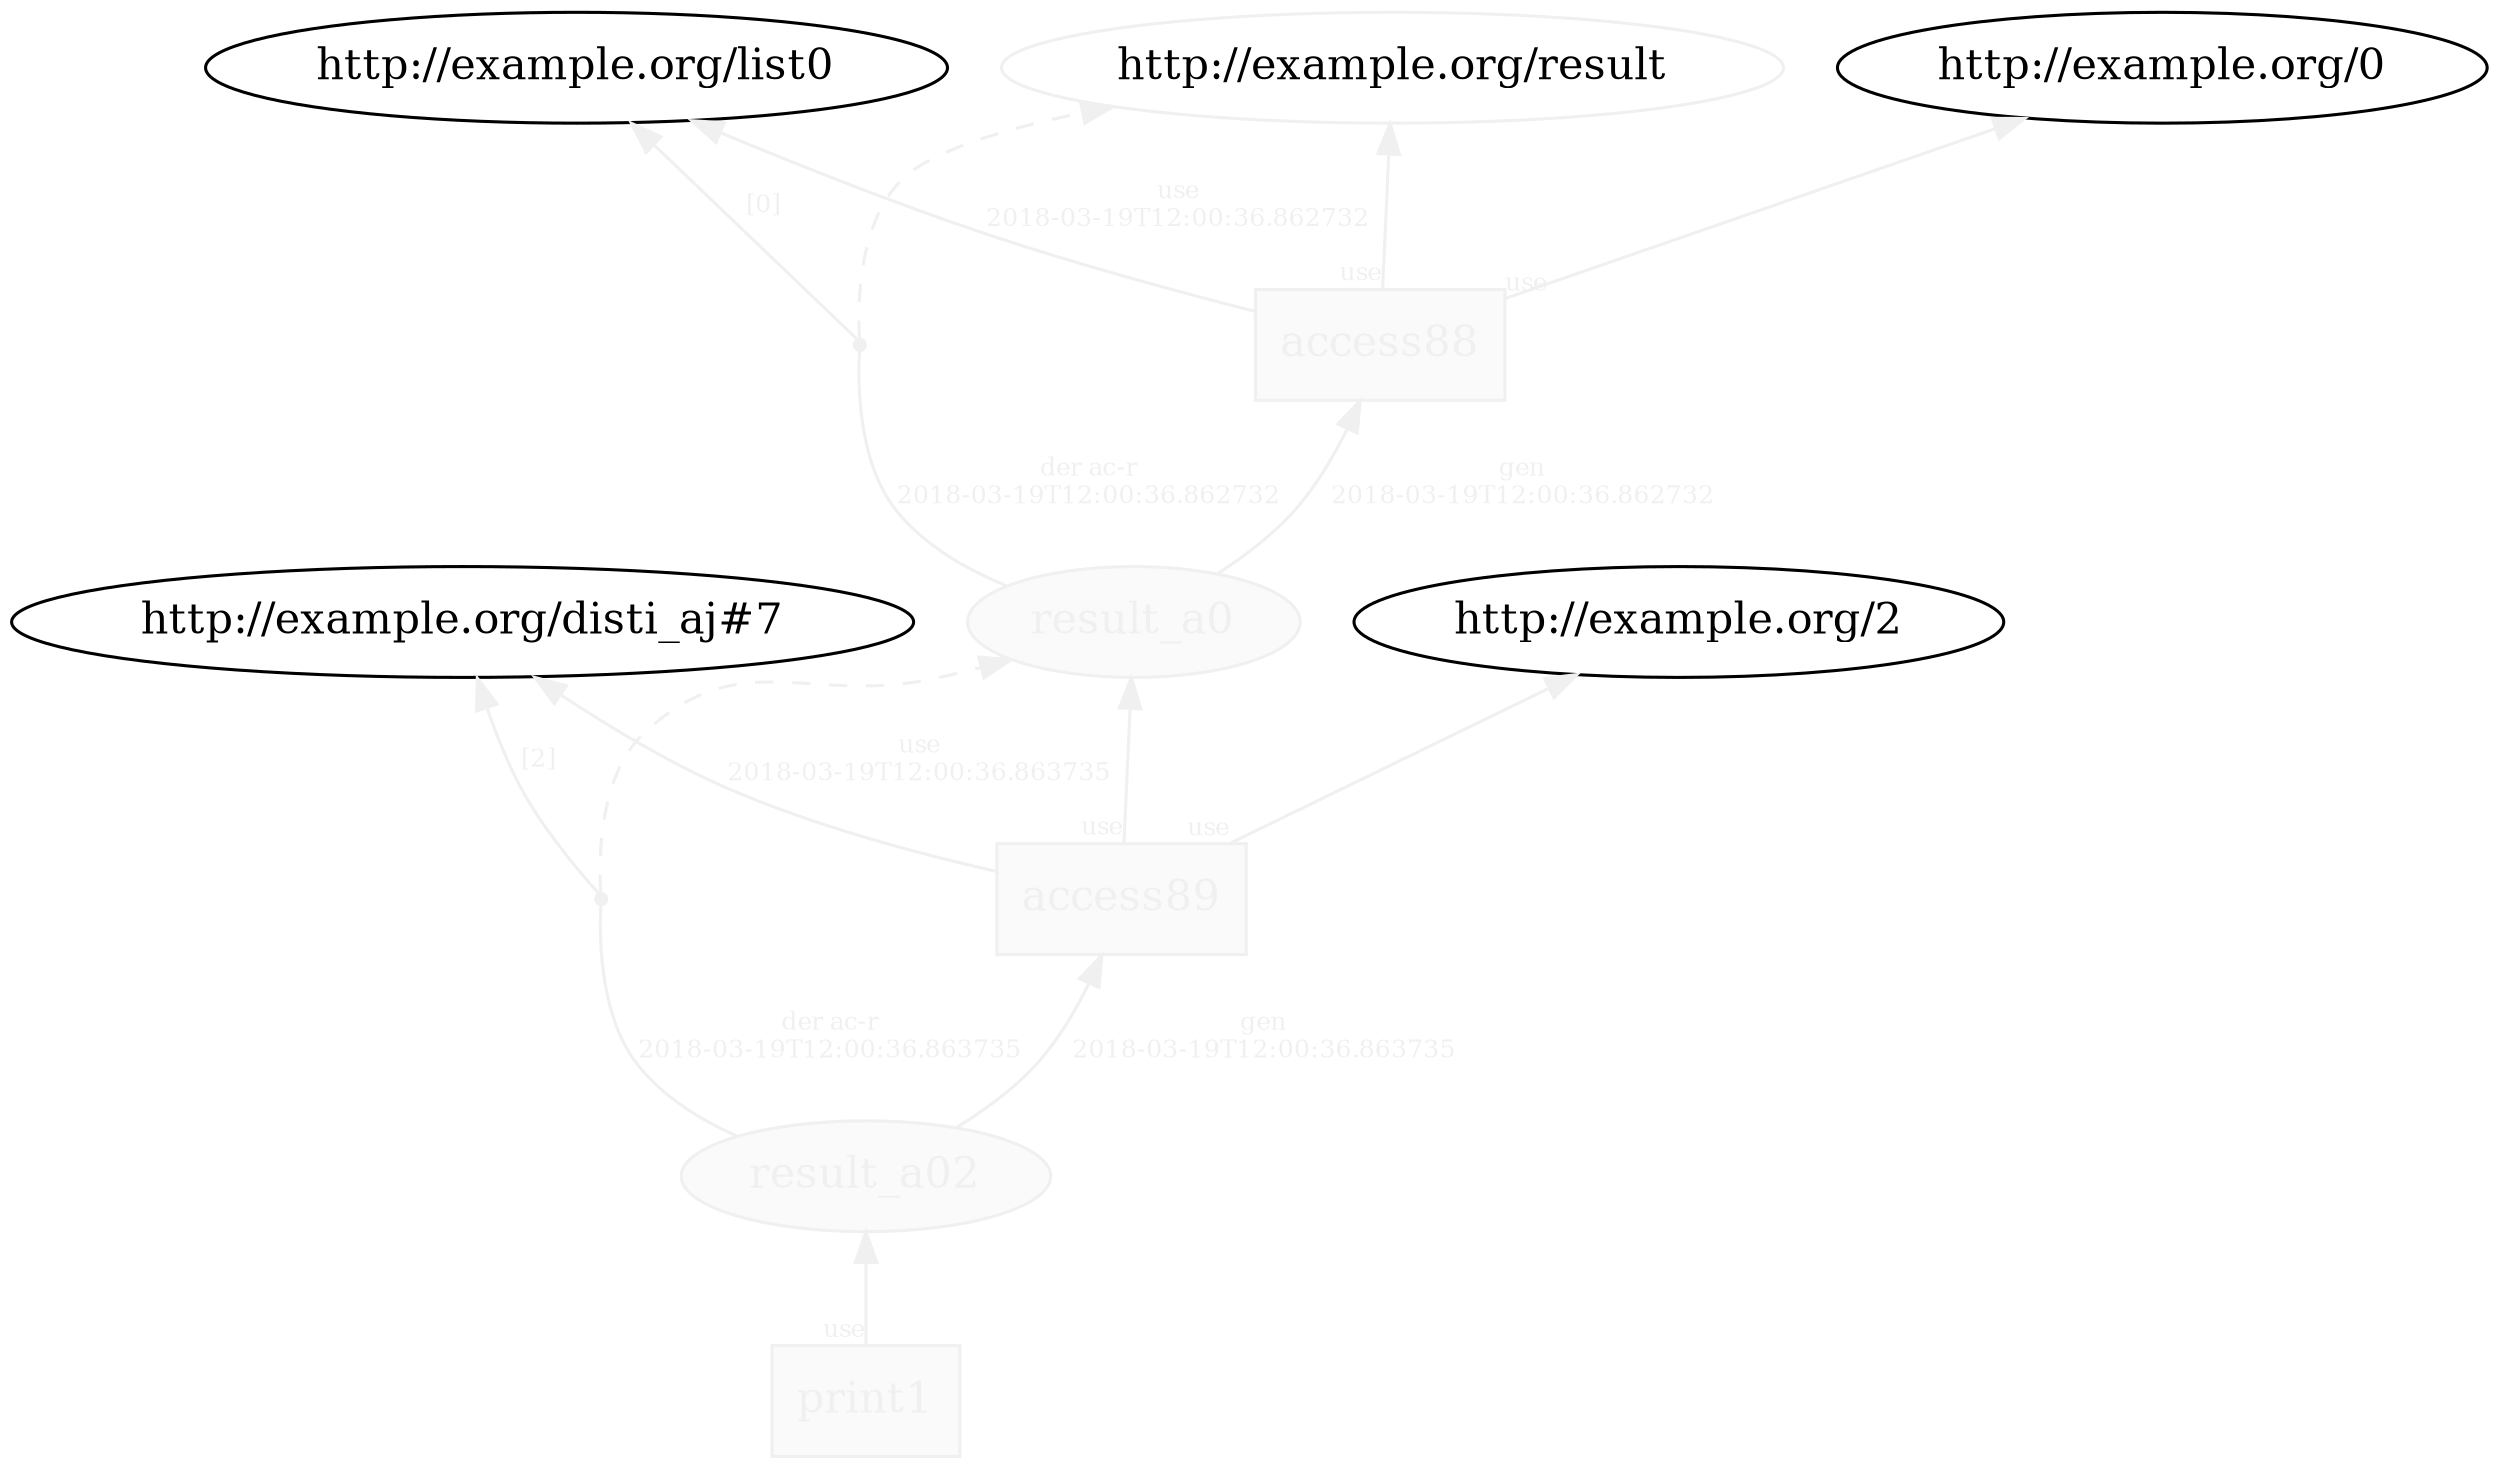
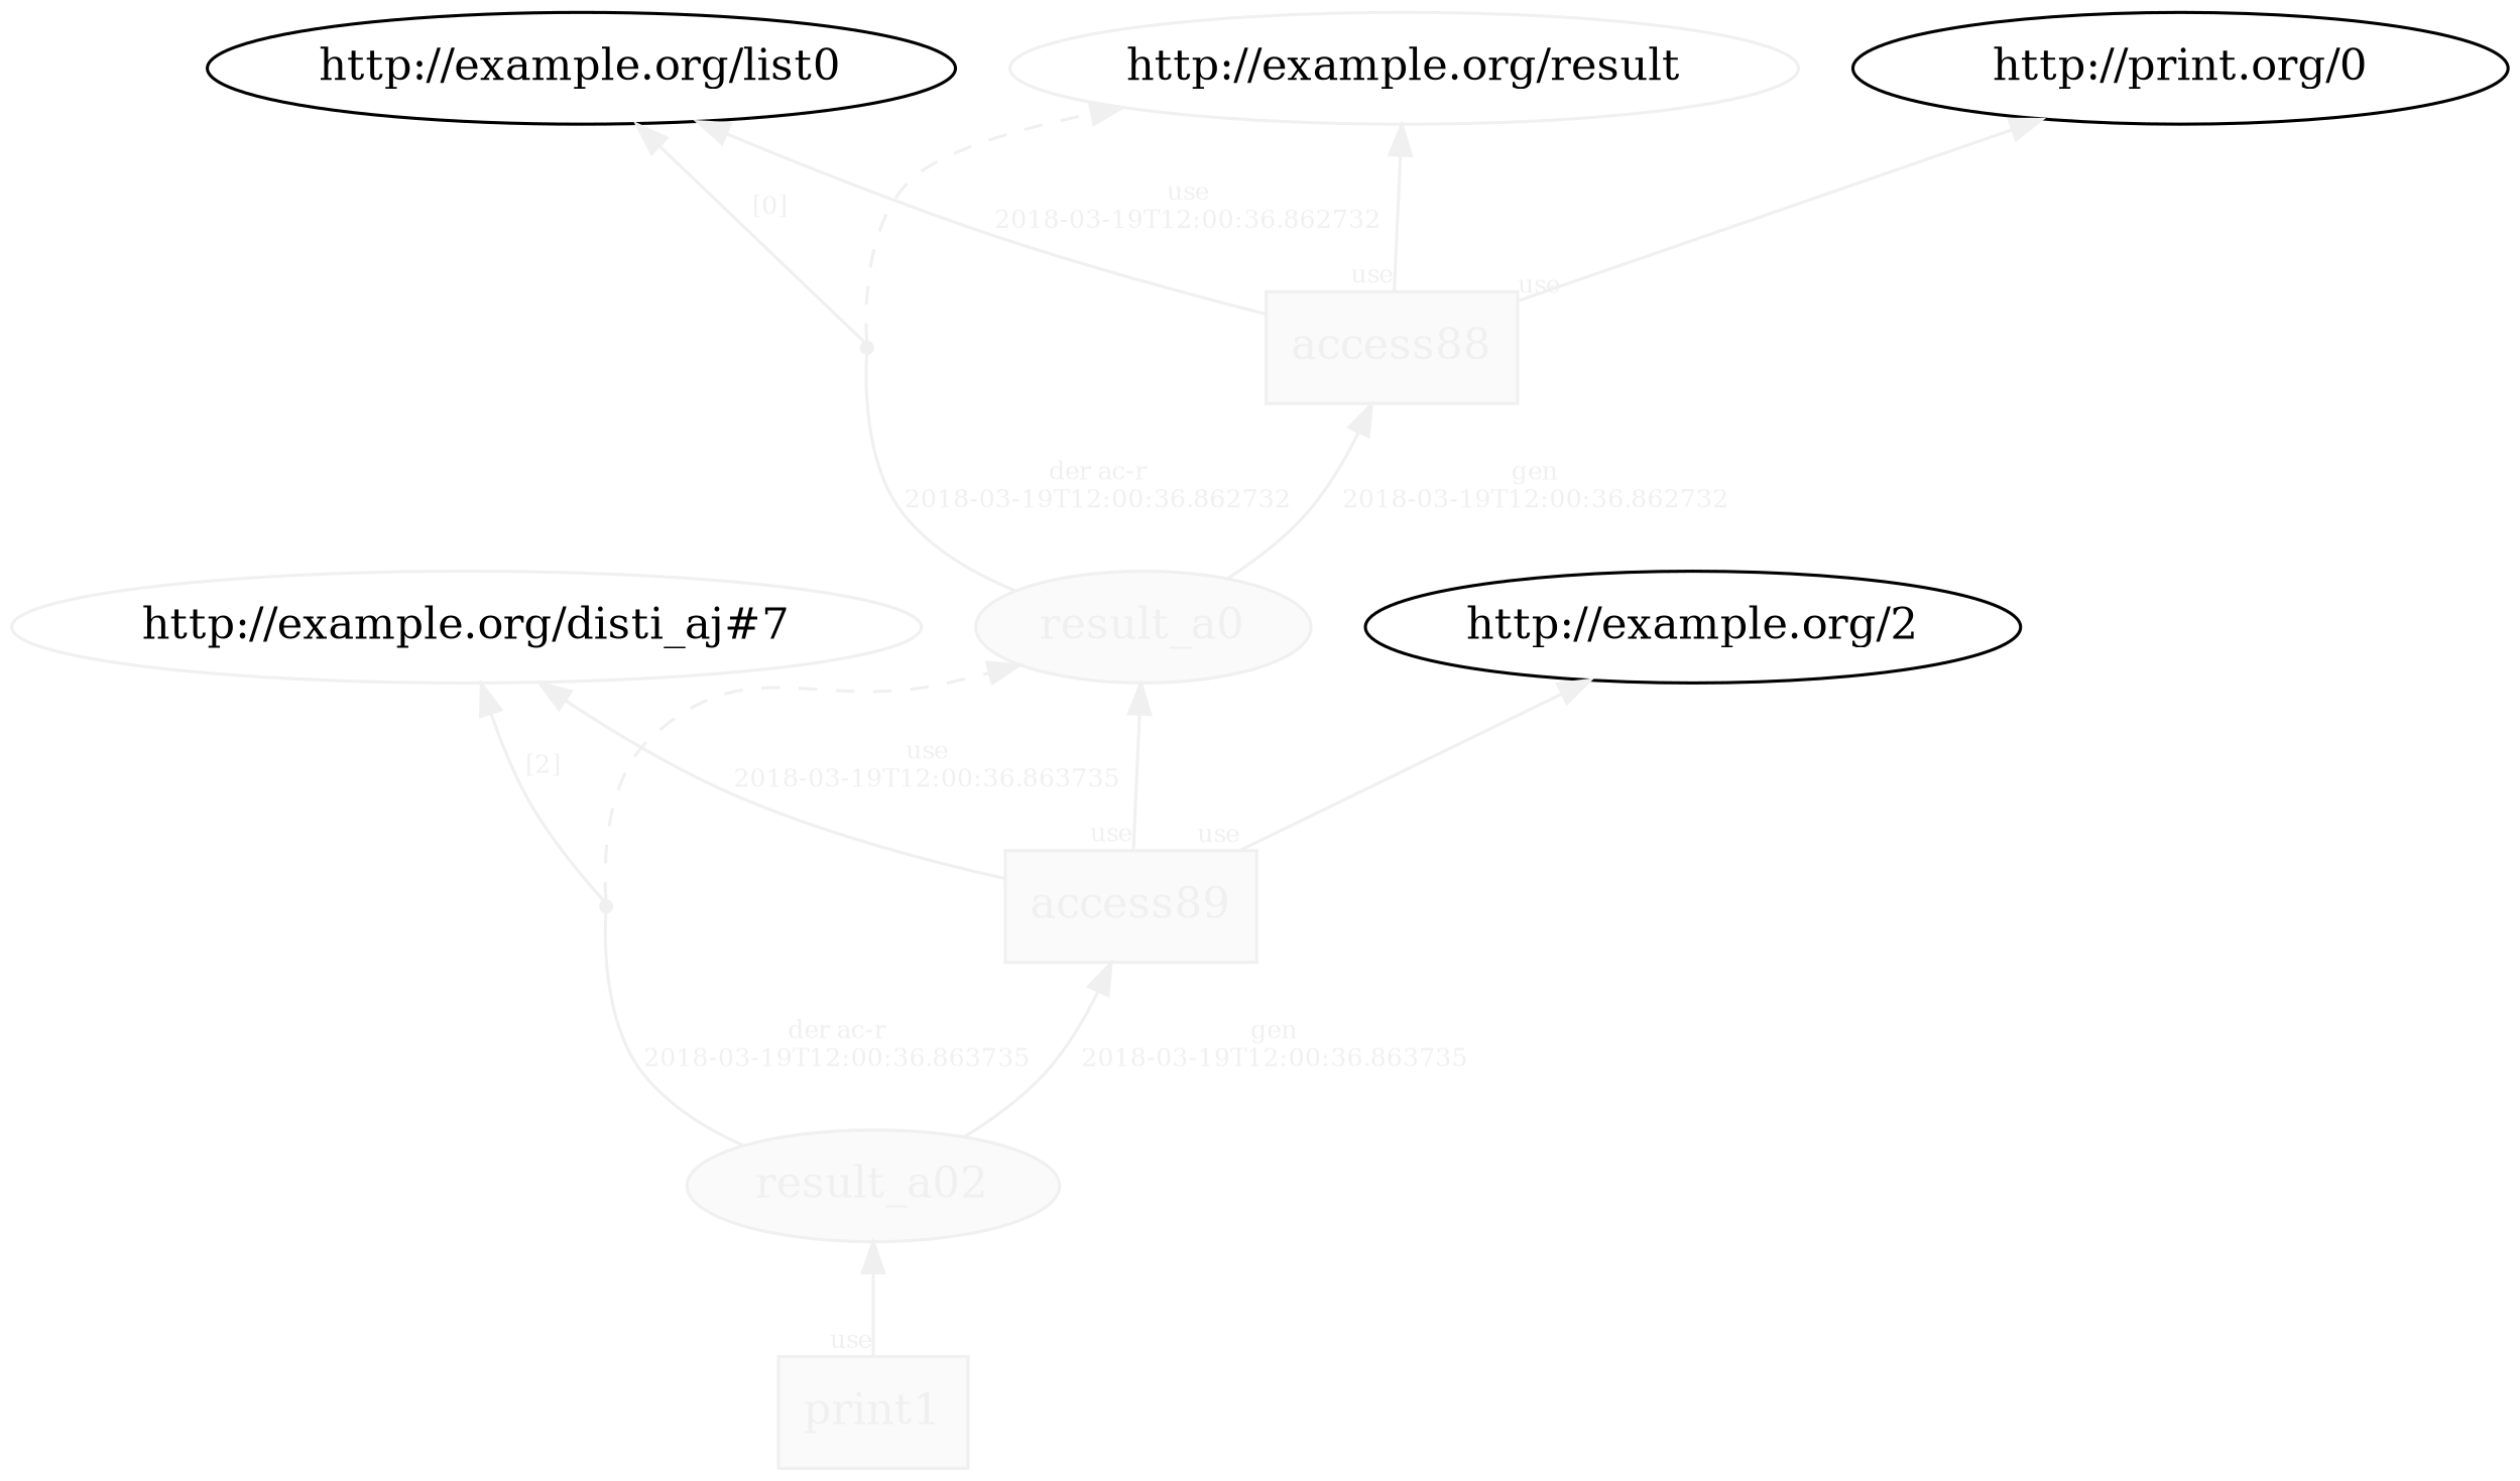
  digraph {
    rankdir=BT
    node [color="#F0F0F0" fontcolor="#F0F0F0"]
    edge [angle=60.0 color="#F0F0F0" distance=1.5 fontcolor="#F0F0F0" fontsize=8 rotation=20]
    n1 [fillcolor="#FAFAFA" label=result_a0 style=filled]
    n2 [fillcolor="#FAFAFA" label=access88 shape=polygon sides=4 style=filled]
    bn0 [shape=point]
    "http://example.org/result" [fontcolor=""]
    "http://example.org/list0" [color="" fontcolor=""]
-   "http://example.org/0" [color="" fontcolor=""]
+   "http://example.org/0" [label="http://print.org/0" color="" fontcolor=""]
    n7 [fillcolor="#FAFAFA" label=result_a02 style=filled]
    n8 [fillcolor="#FAFAFA" label=access89 shape=polygon sides=4 style=filled]
    bn1 [shape=point]
-   "http://example.org/disti_aj#7" [color="" fontcolor=""]
+   "http://example.org/disti_aj#7" [fontcolor=""]
    "http://example.org/2" [color="" fontcolor=""]
    n12 [fillcolor="#FAFAFA" label=print1 shape=polygon sides=4 style=filled]
    n1 -> n2 [label="gen\n2018-03-19T12:00:36.862732"]
    n1 -> bn0 [arrowhead=none label="der ac-r\n2018-03-19T12:00:36.862732"]
    n2 -> "http://example.org/result" [labelangle=60.0 labeldistance=1.5 labelfontsize=8 taillabel=use angle="" distance="" fontsize=""]
    n2 -> "http://example.org/list0" [label="use\n2018-03-19T12:00:36.862732"]
    n2 -> "http://example.org/0" [labelangle=60.0 labeldistance=1.5 labelfontsize=8 taillabel=use angle="" distance="" fontsize=""]
    bn0 -> "http://example.org/result" [style=dashed angle="" distance="" fontsize="" rotation=""]
    bn0 -> "http://example.org/list0" [label="[0]"]
    n7 -> n8 [label="gen\n2018-03-19T12:00:36.863735"]
    n7 -> bn1 [arrowhead=none label="der ac-r\n2018-03-19T12:00:36.863735"]
    n8 -> n1 [labelangle=60.0 labeldistance=1.5 labelfontsize=8 taillabel=use angle="" distance="" fontsize=""]
    n8 -> "http://example.org/disti_aj#7" [label="use\n2018-03-19T12:00:36.863735"]
    n8 -> "http://example.org/2" [labelangle=60.0 labeldistance=1.5 labelfontsize=8 taillabel=use angle="" distance="" fontsize=""]
    bn1 -> n1 [style=dashed angle="" distance="" fontsize="" rotation=""]
    bn1 -> "http://example.org/disti_aj#7" [label="[2]"]
    n12 -> n7 [labelangle=60.0 labeldistance=1.5 labelfontsize=8 taillabel=use angle="" distance="" fontsize=""]
  }
